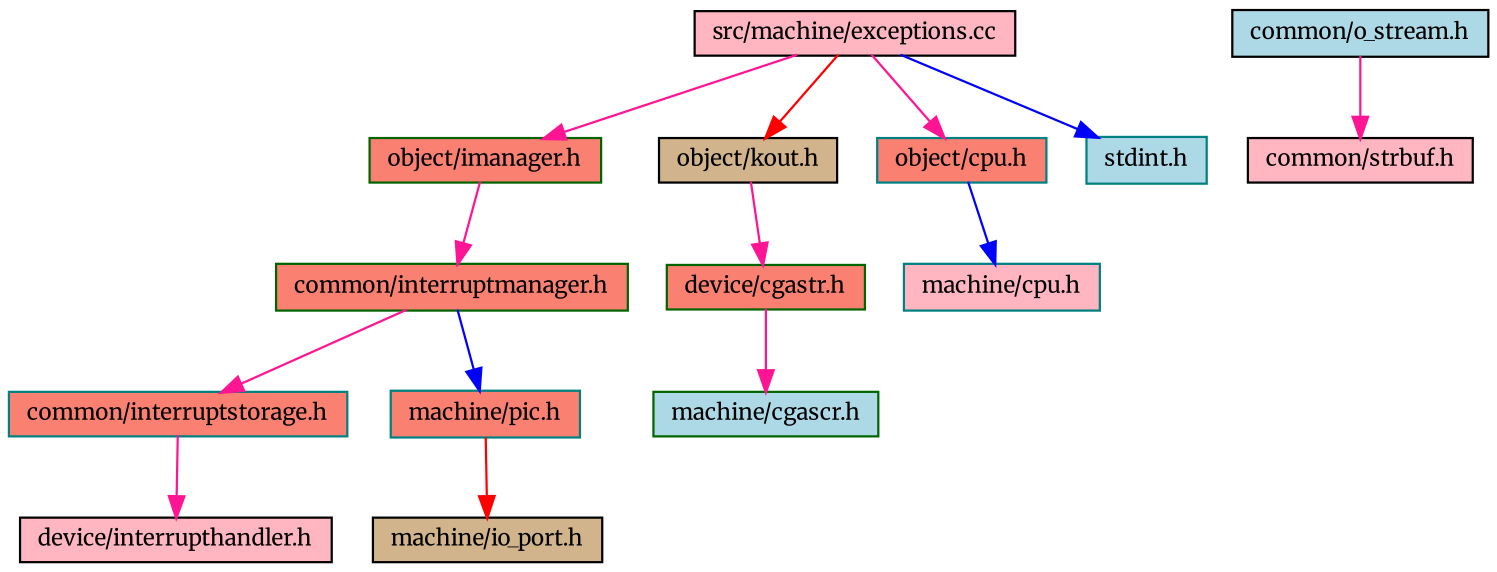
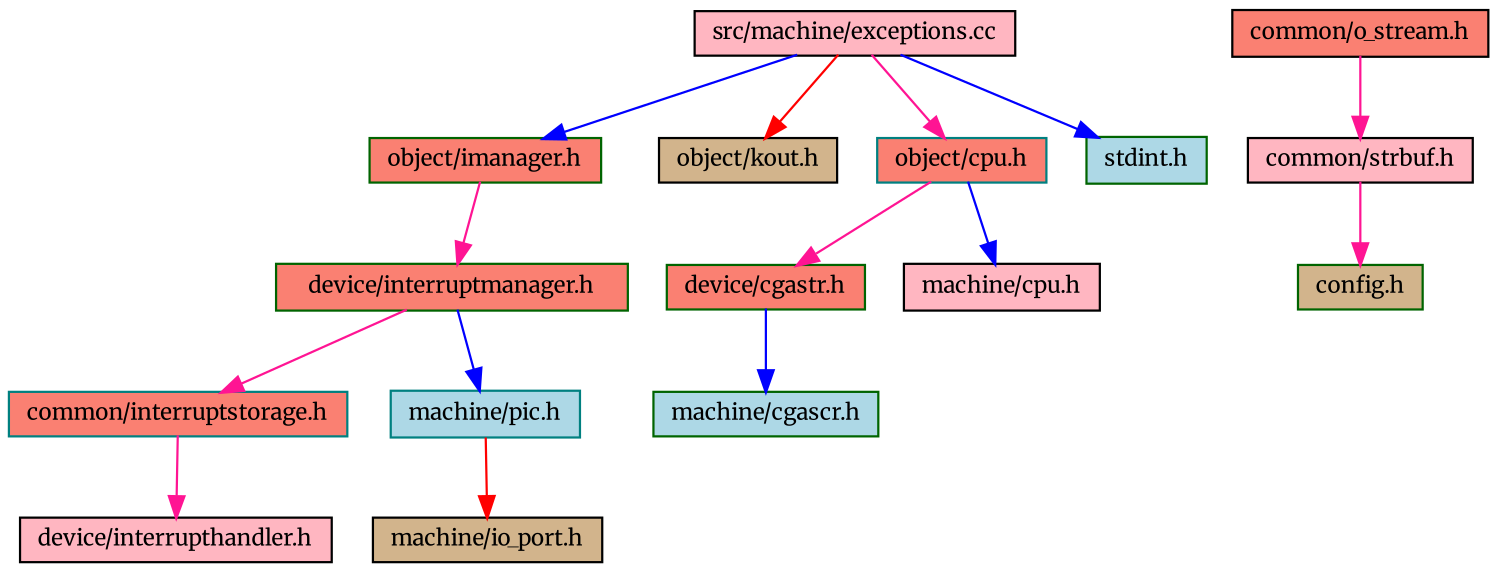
  digraph {
    fontname=Merriweather
    node [color=black fillcolor=salmon fontname=Merriweather fontsize=10 shape=record style=filled]
    edge [color=deeppink fontname=Merriweather fontsize=10 labelfontname=Helvetica labelfontsize=10 style=solid]
    n1 [fillcolor=lightpink fontcolor=black height=0.2 label="src/machine/exceptions.cc" width=0.4]
    n2 [color=darkgreen height=0.2 label="object/imanager.h" width=0.4]
    n3 [fillcolor=tan height=0.2 label="object/kout.h" width=0.4]
    n4 [color=teal height=0.2 label="object/cpu.h" width=0.4]
-   n5 [color=teal fillcolor=lightblue height=0.2 label="stdint.h" width=0.4]
-   n6 [color=darkgreen height=0.2 label="common/interruptmanager.h" width=0.4]
+   n5 [color=darkgreen fillcolor=lightblue height=0.2 label="stdint.h" width=0.4]
+   n6 [color=darkgreen height=0.2 label="device/interruptmanager.h" width=0.4]
    n7 [color=darkgreen height=0.2 label="device/cgastr.h" width=0.4]
-   n8 [color=teal fillcolor=lightpink height=0.2 label="machine/cpu.h" width=0.4]
+   n8 [fillcolor=lightpink height=0.2 label="machine/cpu.h" width=0.4]
    n9 [color=teal height=0.2 label="common/interruptstorage.h" width=0.4]
-   n10 [color=teal height=0.2 label="machine/pic.h" width=0.4]
+   n10 [color=teal fillcolor=lightblue height=0.2 label="machine/pic.h" width=0.4]
    n11 [fillcolor=lightpink height=0.2 label="device/interrupthandler.h" width=0.4]
    n12 [fillcolor=tan height=0.2 label="machine/io_port.h" width=0.4]
    n13 [color=darkgreen fillcolor=lightblue height=0.2 label="machine/cgascr.h" width=0.4]
-   n14 [fillcolor=lightblue height=0.2 label="common/o_stream.h" width=0.4]
+   n14 [height=0.2 label="common/o_stream.h" width=0.4]
    n15 [fillcolor=lightpink height=0.2 label="common/strbuf.h" width=0.4]
-   n1 -> n2
+   n16 [color=darkgreen fillcolor=tan height=0.2 label="config.h" width=0.4]
+   n1 -> n2 [color=blue]
    n1 -> n3 [color=red]
    n1 -> n4
    n1 -> n5 [color=blue]
    n2 -> n6
-   n3 -> n7
+   n4 -> n7
    n4 -> n8 [color=blue]
    n6 -> n9
    n6 -> n10 [color=blue]
-   n7 -> n13
+   n7 -> n13 [color=blue]
    n9 -> n11
    n10 -> n12 [color=red]
    n14 -> n15
+   n15 -> n16
  }
